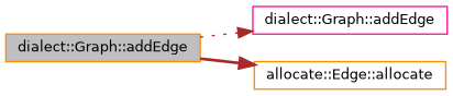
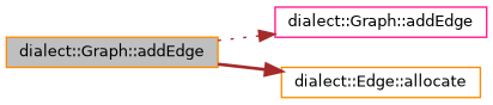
  digraph {
    rankdir=LR
    node [color=darkorange fillcolor=white fontname=Helvetica fontsize=10 shape=record style=filled]
    edge [color=brown fontname=Helvetica fontsize=10 labelfontname=Helvetica labelfontsize=10]
    n1 [fillcolor=grey75 fontcolor=black height=0.2 label="dialect::Graph::addEdge" width=0.4]
    n2 [color=deeppink height=0.2 label="dialect::Graph::addEdge" width=0.4]
-   n3 [height=0.2 label="allocate::Edge::allocate" width=0.4]
+   n3 [height=0.2 label="dialect::Edge::allocate" width=0.4]
    n1 -> n2 [style=dotted]
    n1 -> n3 [style=bold]
  }
